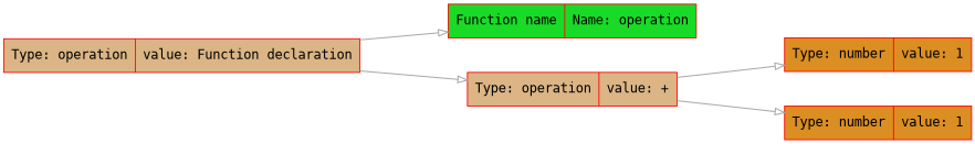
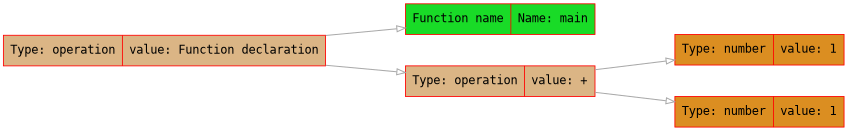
  digraph {
    color=green
    fillcolor=lightgreen
    fontname="DejaVu Sans Mono"
    fontsize=20
    nodesep=0.5
    penwidth=2
    rankdir=LR
    ranksep=1.3
    style="rounded, filled"
    node [color=red fillcolor="#DBB585" shape=record style=filled fontname="DejaVu Sans Mono"]
    edge [arrowhead=onormal arrowsize=1 color=darkgrey penwidth=1.2 fontname="DejaVu Sans Mono"]
    n1 [label=" {Type: operation | value: Function declaration}" width=0.2]
-   n2 [fillcolor="#19DB27" label=" {Function name |Name: operation}" width=0.2]
+   n2 [fillcolor="#19DB27" label=" {Function name |Name: main}" width=0.2]
    n3 [label=" {Type: operation | value: +}" width=0.2]
    n4 [fillcolor="#DB8E21" label=" {Type: number | value: 1}" width=0.2]
    n5 [fillcolor="#DB8E21" label=" {Type: number | value: 1}" width=0.2]
    n1 -> n2
    n1 -> n3
    n3 -> n4
    n3 -> n5
  }
